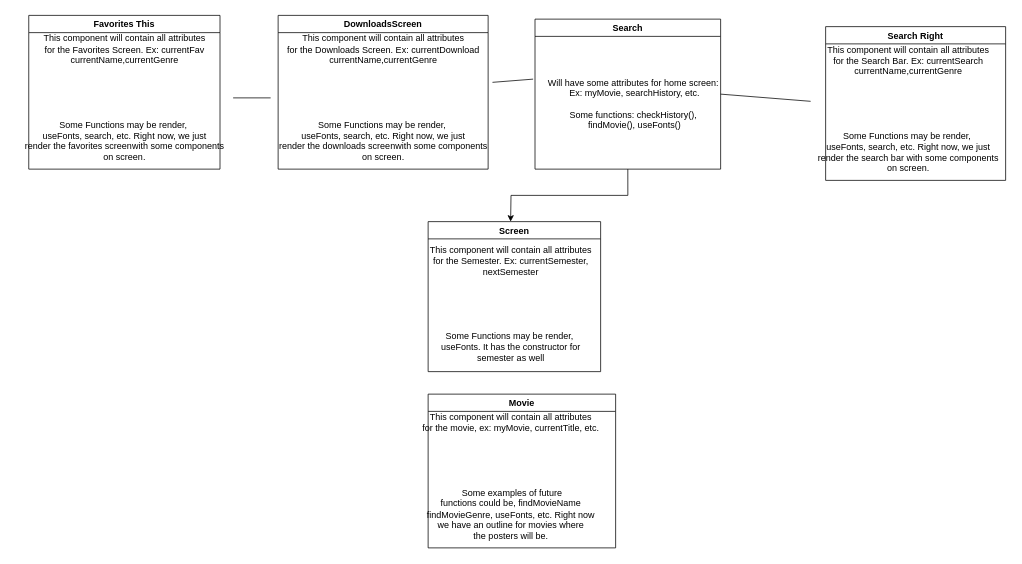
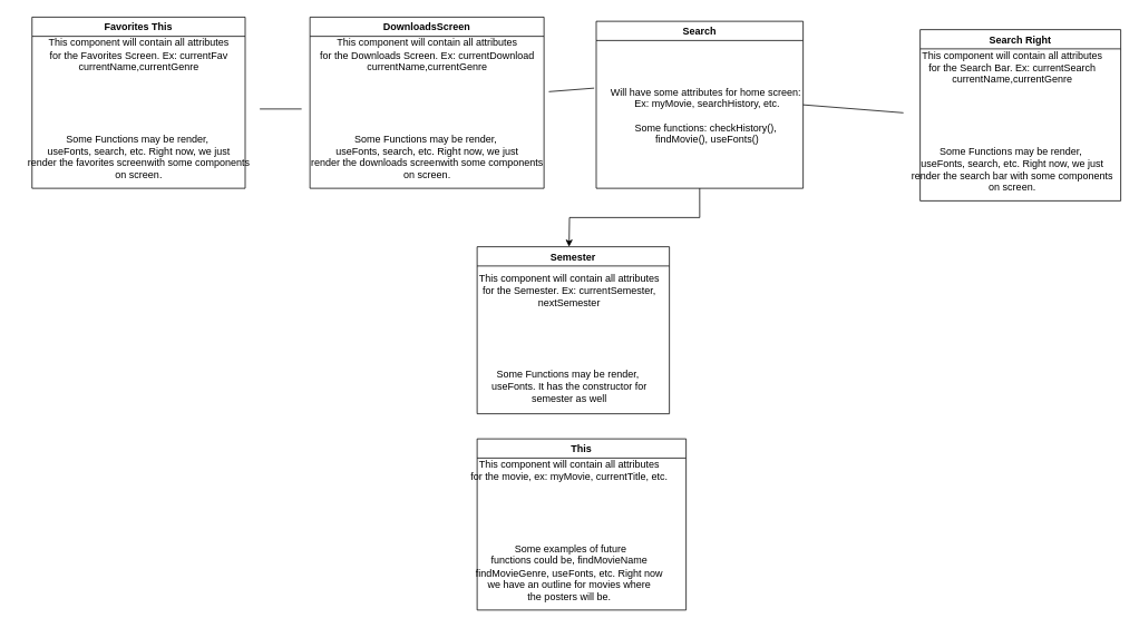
  <mxCell id="0" />
  <mxCell id="1" parent="0" />
  <mxCell id="2" value="Search Right" style="swimlane;" vertex="1" parent="1"><mxGeometry x="1100" y="35" width="240" height="205" as="geometry" /></mxCell>
  <mxCell id="3" value="This component will contain all attributes&lt;br&gt;for the Search Bar. Ex: currentSearch&lt;br&gt;currentName,currentGenre&lt;br&gt;&lt;br&gt;&lt;br&gt;&lt;br&gt;&lt;br&gt;&lt;br&gt;Some Functions may be render,&amp;nbsp;&lt;br&gt;useFonts, search, etc. Right now, we just&lt;br&gt;render the search bar with some components&lt;br&gt;on screen." style="text;html=1;align=center;verticalAlign=middle;resizable=0;points=[];autosize=1;strokeColor=none;fillColor=none;" vertex="1" parent="2"><mxGeometry x="-20" y="15" width="260" height="190" as="geometry" /></mxCell>
- <mxCell id="4" value="Movie" style="swimlane;" vertex="1" parent="1"><mxGeometry x="570" y="525" width="250" height="205" as="geometry" /></mxCell>
+ <mxCell id="4" value="This" style="swimlane;" vertex="1" parent="1"><mxGeometry x="570" y="525" width="250" height="205" as="geometry" /></mxCell>
  <mxCell id="5" value="This component will contain all attributes&lt;br&gt;for the movie, ex: myMovie, currentTitle, etc.&lt;br&gt;&lt;br&gt;&lt;br&gt;&lt;br&gt;&lt;br&gt;&lt;br&gt;&amp;nbsp;Some examples of future &lt;br&gt;functions could be, findMovieName&lt;br&gt;findMovieGenre, useFonts, etc. Right now&lt;br&gt;we have an outline for movies where&lt;br&gt;the posters will be." style="text;html=1;align=center;verticalAlign=middle;resizable=0;points=[];autosize=1;strokeColor=none;fillColor=none;" vertex="1" parent="4"><mxGeometry x="-20" y="15" width="260" height="190" as="geometry" /></mxCell>
- <mxCell id="6" value="Screen" style="swimlane;" vertex="1" parent="1"><mxGeometry x="570" y="295" width="230" height="200" as="geometry" /></mxCell>
+ <mxCell id="6" value="Semester" style="swimlane;" vertex="1" parent="1"><mxGeometry x="570" y="295" width="230" height="200" as="geometry" /></mxCell>
  <mxCell id="7" value="This component will contain all attributes&lt;br&gt;for the Semester. Ex: currentSemester,&lt;br&gt;nextSemester&lt;br&gt;&lt;br&gt;&lt;br&gt;&lt;br&gt;&lt;br&gt;&lt;br&gt;Some Functions may be render,&amp;nbsp;&lt;br&gt;useFonts. It has the constructor for&lt;br&gt;semester as well" style="text;html=1;align=center;verticalAlign=middle;resizable=0;points=[];autosize=1;strokeColor=none;fillColor=none;" vertex="1" parent="6"><mxGeometry x="-10" y="25" width="240" height="170" as="geometry" /></mxCell>
  <mxCell id="8" value="" style="edgeStyle=orthogonalEdgeStyle;rounded=0;orthogonalLoop=1;jettySize=auto;html=1;exitX=0.5;exitY=1;exitDx=0;exitDy=0;" edge="1" parent="1" source="9"><mxGeometry relative="1" as="geometry"><mxPoint x="838" y="265" as="sourcePoint" /><mxPoint x="680" y="295" as="targetPoint" /></mxGeometry></mxCell>
  <mxCell id="9" value="Search" style="swimlane;" vertex="1" parent="1"><mxGeometry x="712.5" y="25" width="247.5" height="200" as="geometry" /></mxCell>
  <mxCell id="10" value="Will have some attributes for home screen:&amp;nbsp;&lt;br&gt;Ex: myMovie, searchHistory, etc.&lt;br&gt;&lt;br&gt;Some functions: checkHistory(),&amp;nbsp;&lt;br&gt;findMovie(), useFonts()" style="text;html=1;align=center;verticalAlign=middle;resizable=0;points=[];autosize=1;strokeColor=none;fillColor=none;" vertex="1" parent="9"><mxGeometry x="7.5" y="67.5" width="250" height="90" as="geometry" /></mxCell>
  <mxCell id="11" value="" style="endArrow=none;html=1;rounded=0;exitX=1;exitY=0.5;exitDx=0;exitDy=0;" edge="1" parent="1" source="9" target="3"><mxGeometry width="50" height="50" relative="1" as="geometry"><mxPoint x="1010" y="275" as="sourcePoint" /><mxPoint x="1090" y="135" as="targetPoint" /></mxGeometry></mxCell>
  <mxCell id="12" value="Favorites This" style="swimlane;startSize=23;" vertex="1" parent="1"><mxGeometry x="37.5" y="20" width="255" height="205" as="geometry" /></mxCell>
  <mxCell id="13" value="This component will contain all attributes&lt;br&gt;for the Favorites Screen. Ex: currentFav&lt;br&gt;currentName,currentGenre&lt;br&gt;&lt;br&gt;&lt;br&gt;&lt;br&gt;&lt;br&gt;&lt;br&gt;Some Functions may be render,&amp;nbsp;&lt;br&gt;useFonts, search, etc. Right now, we just&lt;br&gt;render the favorites screenwith some components&lt;br&gt;on screen." style="text;html=1;align=center;verticalAlign=middle;resizable=0;points=[];autosize=1;strokeColor=none;fillColor=none;" vertex="1" parent="12"><mxGeometry x="-17.5" y="15" width="290" height="190" as="geometry" /></mxCell>
  <mxCell id="14" value="DownloadsScreen" style="swimlane;startSize=23;" vertex="1" parent="1"><mxGeometry x="370" y="20" width="280" height="205" as="geometry" /></mxCell>
  <mxCell id="15" value="This component will contain all attributes&lt;br&gt;for the Downloads Screen. Ex: currentDownload&lt;br&gt;currentName,currentGenre&lt;br&gt;&lt;br&gt;&lt;br&gt;&lt;br&gt;&lt;br&gt;&lt;br&gt;Some Functions may be render,&amp;nbsp;&lt;br&gt;useFonts, search, etc. Right now, we just&lt;br&gt;render the downloads screenwith some components&lt;br&gt;on screen." style="text;html=1;align=center;verticalAlign=middle;resizable=0;points=[];autosize=1;strokeColor=none;fillColor=none;" vertex="1" parent="14"><mxGeometry x="-10" y="15" width="300" height="190" as="geometry" /></mxCell>
  <mxCell id="16" value="" style="endArrow=none;html=1;rounded=0;" edge="1" parent="1" source="13" target="15"><mxGeometry width="50" height="50" relative="1" as="geometry"><mxPoint x="280" y="385" as="sourcePoint" /><mxPoint x="330" y="335" as="targetPoint" /></mxGeometry></mxCell>
  <mxCell id="17" value="" style="endArrow=none;html=1;rounded=0;exitX=0.986;exitY=0.391;exitDx=0;exitDy=0;exitPerimeter=0;" edge="1" parent="1" source="15"><mxGeometry width="50" height="50" relative="1" as="geometry"><mxPoint x="660" y="155" as="sourcePoint" /><mxPoint x="710" y="105" as="targetPoint" /></mxGeometry></mxCell>
